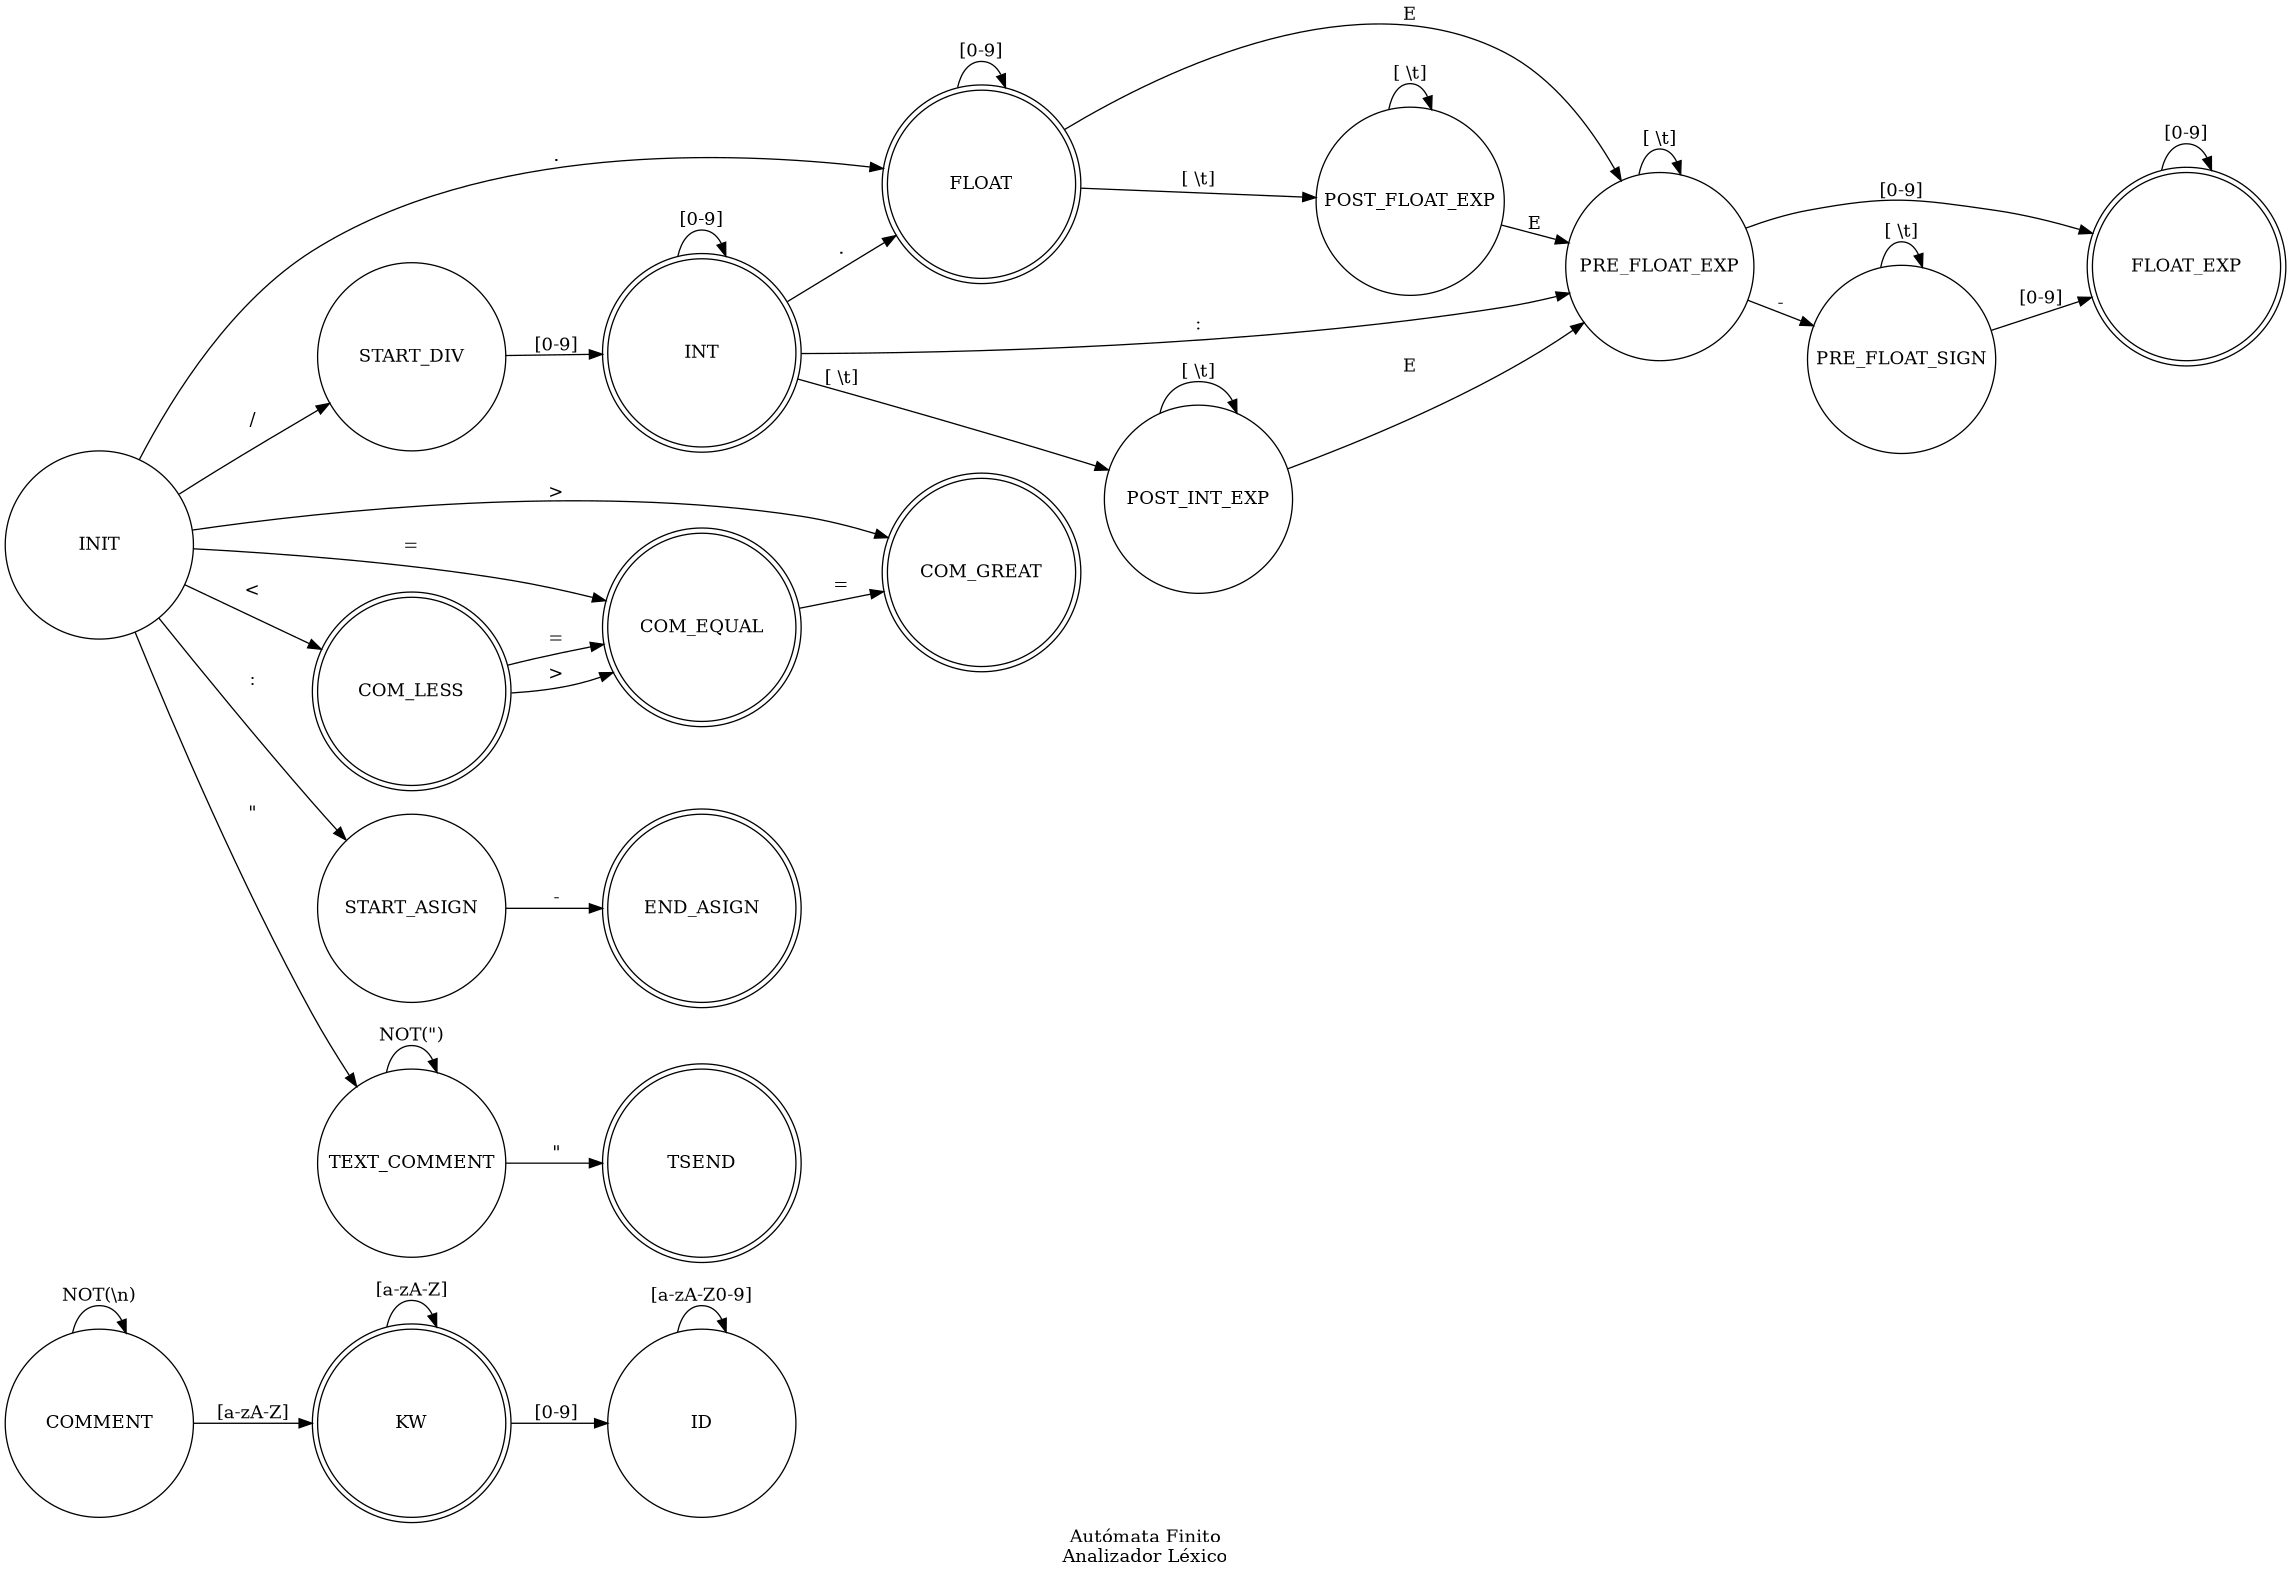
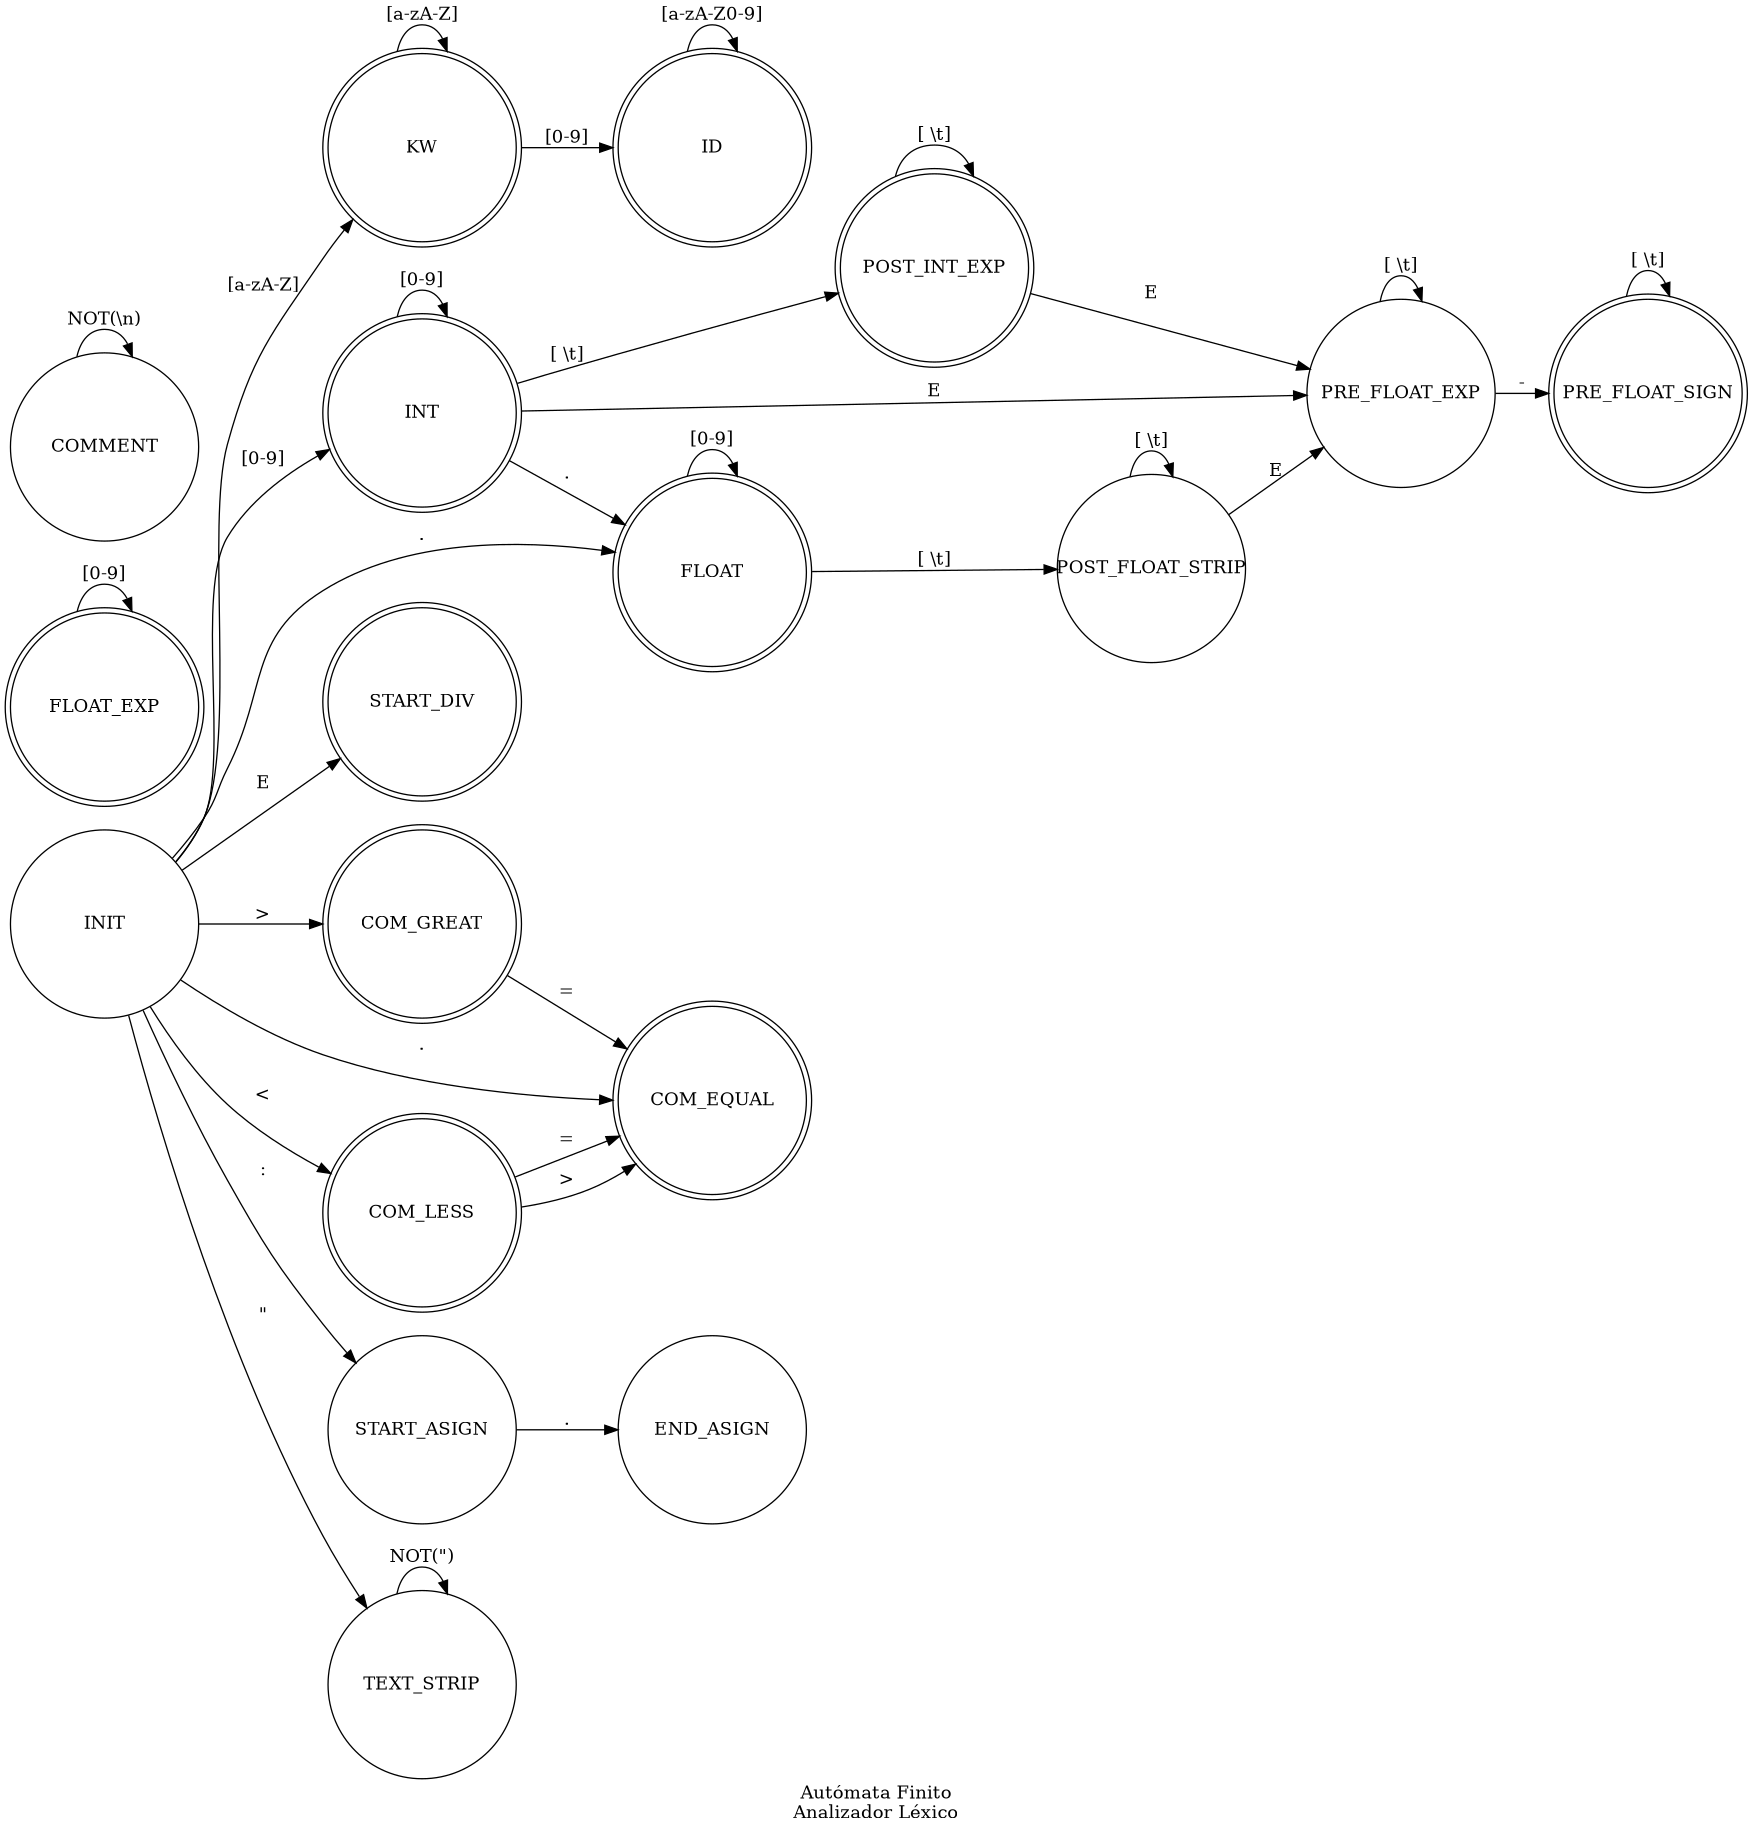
  digraph {
    label="Autómata Finito\nAnalizador Léxico"
    rankdir=LR
    node [fixedsize=true shape=doublecircle]
    KW [width=2]
-   ID [shape=circle width=2]
+   ID [width=2]
    INT [width=2]
    FLOAT [width=2]
    PRE_FLOAT_EXP [shape=circle width=2]
-   POST_INT_EXP [shape=circle width=2]
-   POST_FLOAT_EXP [shape=circle width=2]
+   POST_INT_EXP [width=2]
+   POST_FLOAT_EXP [shape=circle width=2 label=POST_FLOAT_STRIP]
    FLOAT_EXP [width=2]
-   PRE_FLOAT_SIGN [shape=circle width=2]
-   END_ASIGN [width=2]
-   START_DIV [shape=circle width=2]
+   PRE_FLOAT_SIGN [width=2]
+   END_ASIGN [shape=circle width=2]
+   START_DIV [width=2]
    COMMENT [shape=circle width=2]
    COM_GREAT [width=2]
    COM_EQUAL [width=2]
    COM_LESS [width=2]
-   TSEND [width=2]
    INIT [shape=circle width=2]
    START_ASIGN [shape=circle width=2]
-   TEXT_STRIP [shape=circle width=2 label=TEXT_COMMENT]
+   TEXT_STRIP [shape=circle width=2]
    KW -> KW [label="[a-zA-Z]"]
    KW -> ID [label="[0-9]"]
    ID -> ID [label="[a-zA-Z0-9]"]
    INT -> INT [label="[0-9]"]
    INT -> FLOAT [label="."]
-   INT -> PRE_FLOAT_EXP [label=":"]
+   INT -> PRE_FLOAT_EXP [label=E]
    INT -> POST_INT_EXP [label="[ \\t]"]
    FLOAT -> FLOAT [label="[0-9]"]
-   FLOAT -> PRE_FLOAT_EXP [label=E]
    FLOAT -> POST_FLOAT_EXP [label="[ \\t]"]
    PRE_FLOAT_EXP -> PRE_FLOAT_EXP [label="[ \\t]"]
-   PRE_FLOAT_EXP -> FLOAT_EXP [label="[0-9]"]
    PRE_FLOAT_EXP -> PRE_FLOAT_SIGN [label="-"]
    POST_INT_EXP -> PRE_FLOAT_EXP [label=E]
    POST_INT_EXP -> POST_INT_EXP [label="[ \\t]"]
    POST_FLOAT_EXP -> PRE_FLOAT_EXP [label=E]
    POST_FLOAT_EXP -> POST_FLOAT_EXP [label="[ \\t]"]
    FLOAT_EXP -> FLOAT_EXP [label="[0-9]"]
-   PRE_FLOAT_SIGN -> FLOAT_EXP [label="[0-9]"]
    PRE_FLOAT_SIGN -> PRE_FLOAT_SIGN [label="[ \\t]"]
    COMMENT -> COMMENT [label="NOT(\\n)"]
-   COM_EQUAL -> COM_GREAT [label="="]
+   COM_GREAT -> COM_EQUAL [label="="]
    COM_LESS -> COM_EQUAL [label="="]
    COM_LESS -> COM_EQUAL [label=">"]
-   COMMENT -> KW [label="[a-zA-Z]"]
-   START_DIV -> INT [label="[0-9]"]
+   INIT -> KW [label="[a-zA-Z]"]
+   INIT -> INT [label="[0-9]"]
    INIT -> FLOAT [label="."]
-   INIT -> START_DIV [label="/"]
+   INIT -> START_DIV [label=E]
    INIT -> COM_GREAT [label=">"]
-   INIT -> COM_EQUAL [label="="]
+   INIT -> COM_EQUAL [label="."]
    INIT -> COM_LESS [label="<"]
    INIT -> START_ASIGN [label=":"]
    INIT -> TEXT_STRIP [label="\""]
-   START_ASIGN -> END_ASIGN [label="-"]
-   TEXT_STRIP -> TSEND [label="\""]
+   START_ASIGN -> END_ASIGN [label="."]
    TEXT_STRIP -> TEXT_STRIP [label="NOT(\")"]
  }
